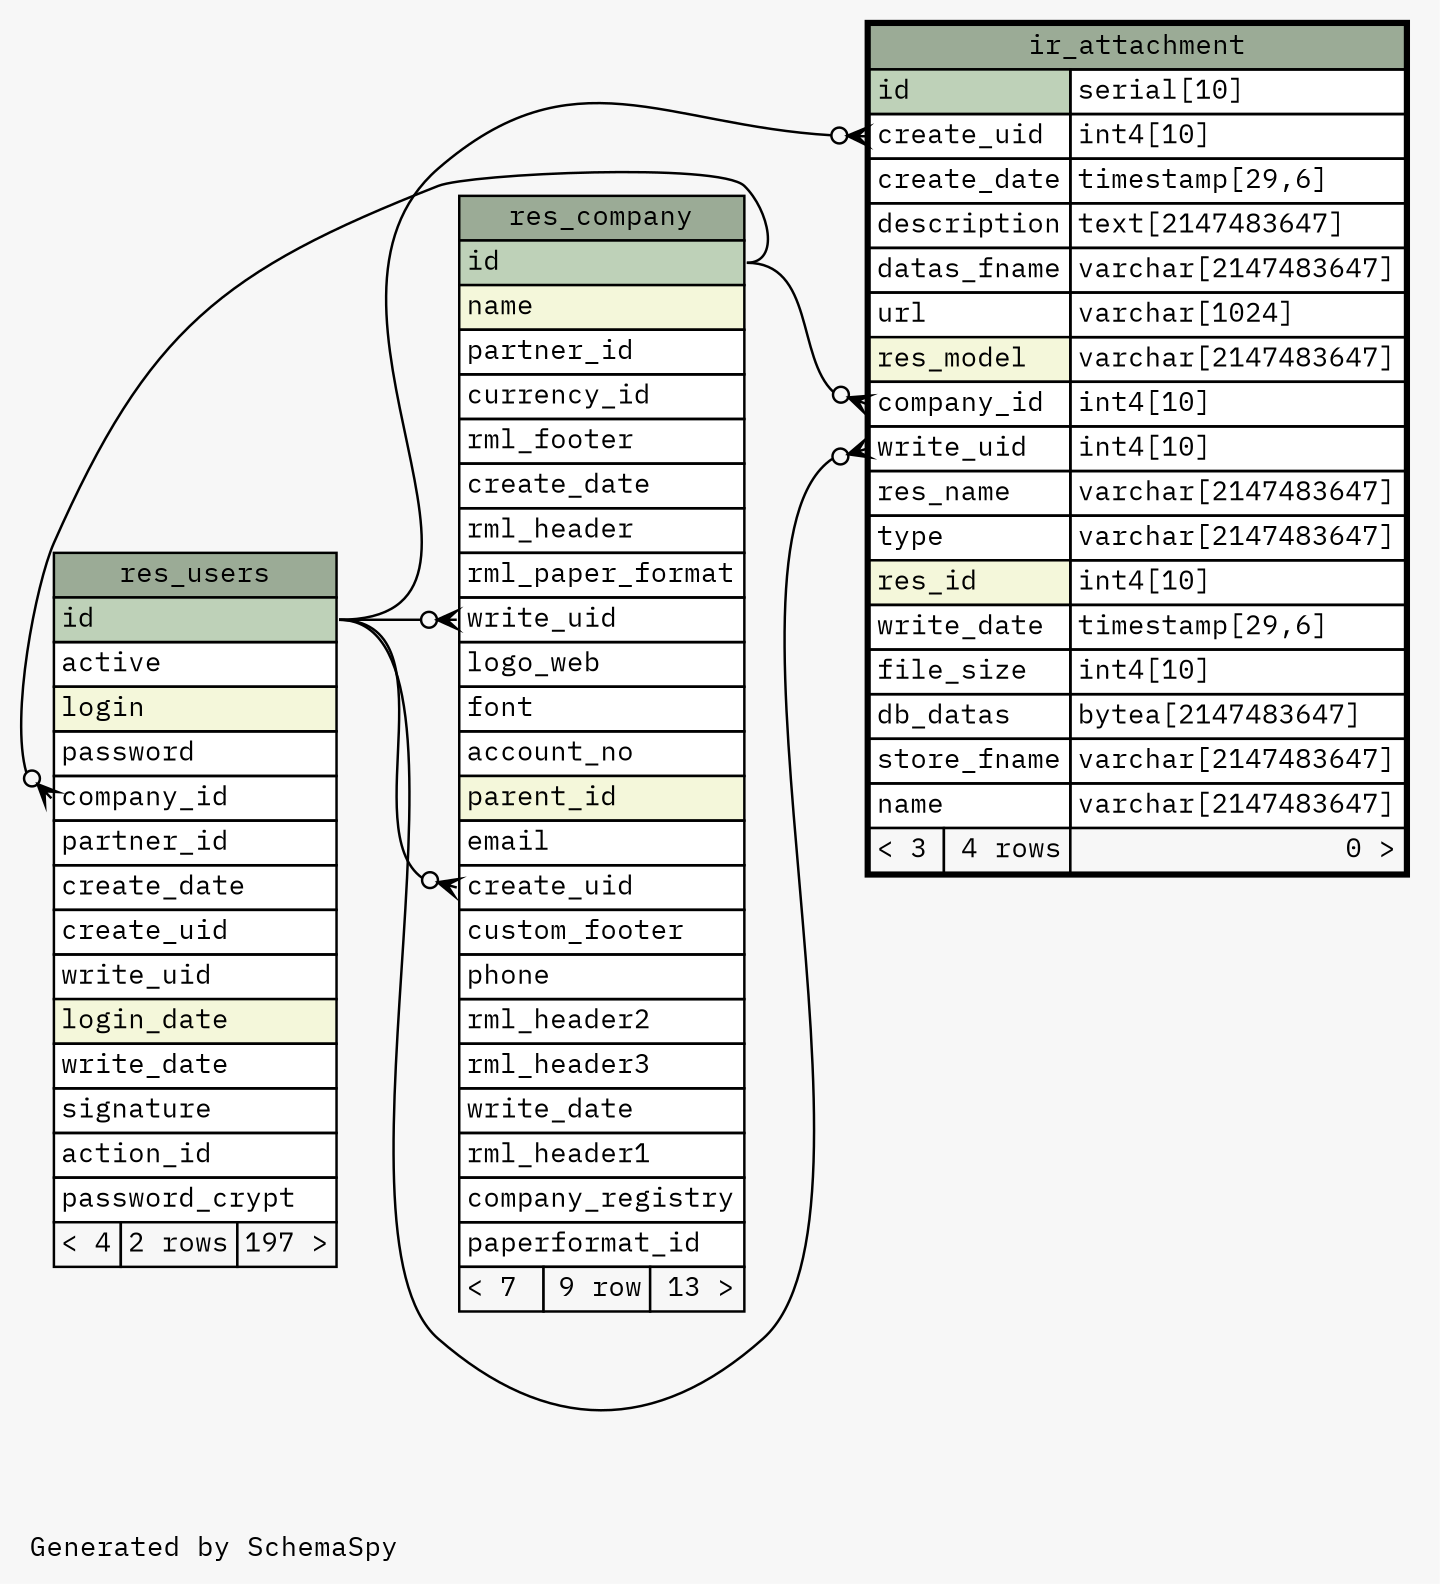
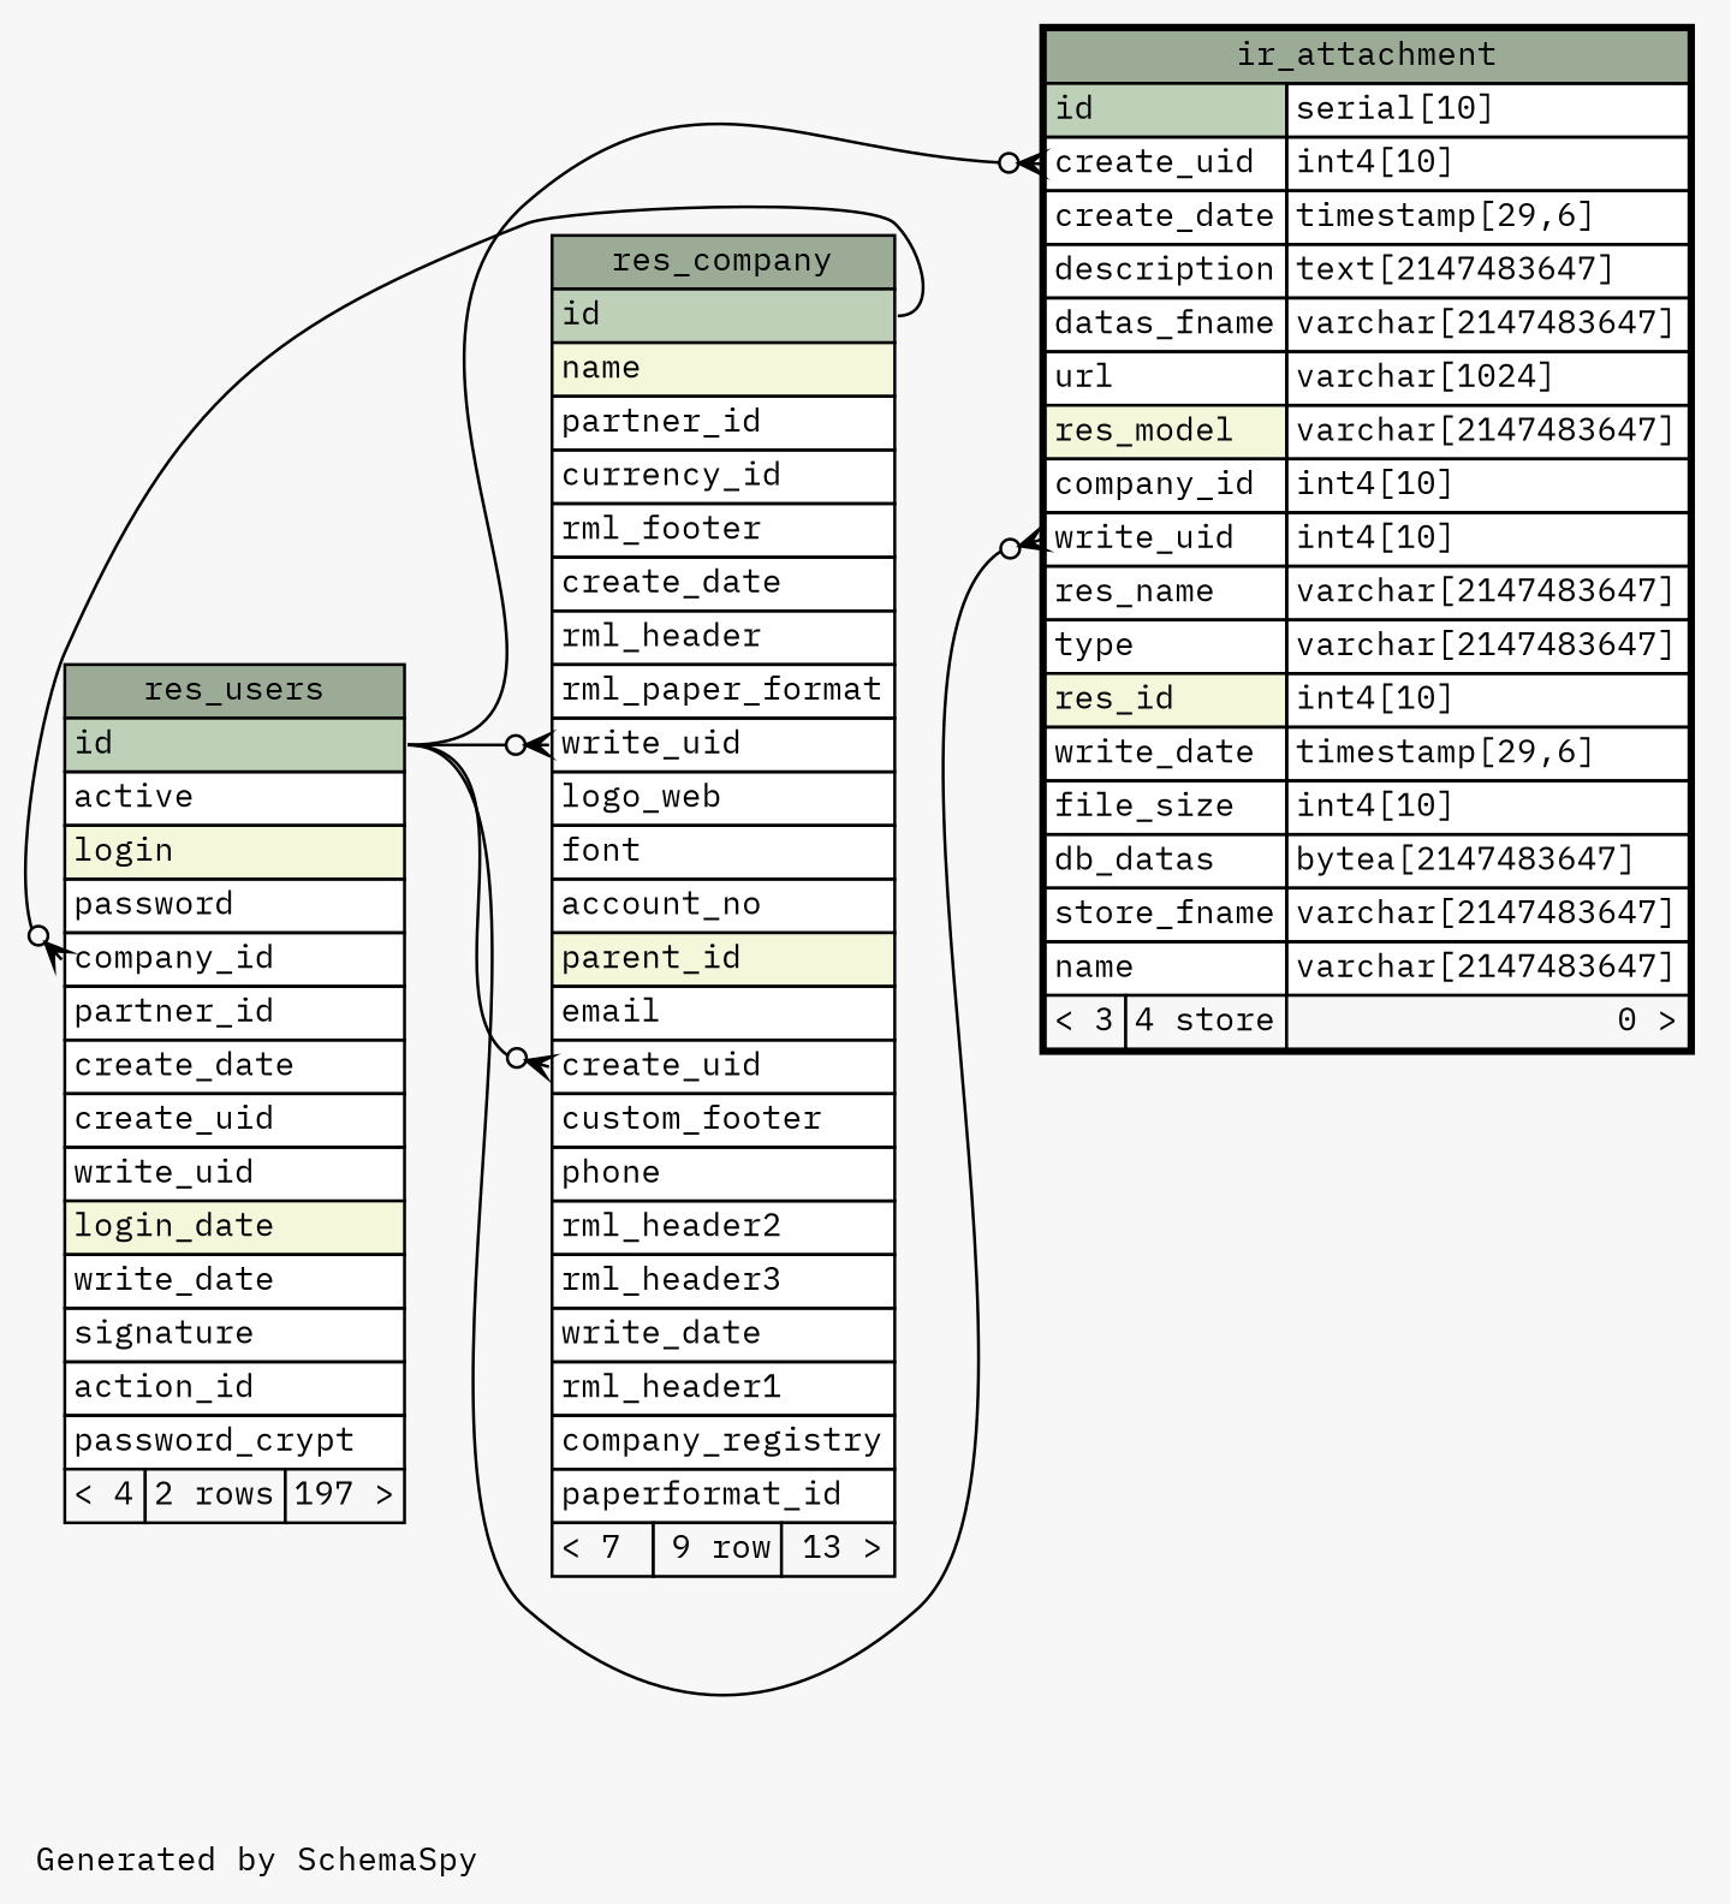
  digraph {
    bgcolor="#f7f7f7"
    fontname="IBM Plex Mono"
    fontsize=11
    label="\nGenerated by SchemaSpy"
    labeljust=l
    nodesep=0.18
    rankdir=RL
    ranksep=0.46
    node [fontname="IBM Plex Mono" fontsize=11 shape=plaintext]
    edge [arrowhead=none arrowsize=0.8 arrowtail=crowodot dir=back fontname="IBM Plex Mono" headport="id:e" tailport="company_id:w"]
-   n1 [label=<     <TABLE BORDER="2" CELLBORDER="1" CELLSPACING="0" BGCOLOR="#ffffff">       <TR><TD COLSPAN="3" BGCOLOR="#9bab96" ALIGN="CENTER">ir_attachment</TD></TR>       <TR><TD PORT="id" COLSPAN="2" BGCOLOR="#bed1b8" ALIGN="LEFT">id</TD><TD PORT="id.type" ALIGN="LEFT">serial[10]</TD></TR>       <TR><TD PORT="create_uid" COLSPAN="2" ALIGN="LEFT">create_uid</TD><TD PORT="create_uid.type" ALIGN="LEFT">int4[10]</TD></TR>       <TR><TD PORT="create_date" COLSPAN="2" ALIGN="LEFT">create_date</TD><TD PORT="create_date.type" ALIGN="LEFT">timestamp[29,6]</TD></TR>       <TR><TD PORT="description" COLSPAN="2" ALIGN="LEFT">description</TD><TD PORT="description.type" ALIGN="LEFT">text[2147483647]</TD></TR>       <TR><TD PORT="datas_fname" COLSPAN="2" ALIGN="LEFT">datas_fname</TD><TD PORT="datas_fname.type" ALIGN="LEFT">varchar[2147483647]</TD></TR>       <TR><TD PORT="url" COLSPAN="2" ALIGN="LEFT">url</TD><TD PORT="url.type" ALIGN="LEFT">varchar[1024]</TD></TR>       <TR><TD PORT="res_model" COLSPAN="2" BGCOLOR="#f4f7da" ALIGN="LEFT">res_model</TD><TD PORT="res_model.type" ALIGN="LEFT">varchar[2147483647]</TD></TR>       <TR><TD PORT="company_id" COLSPAN="2" ALIGN="LEFT">company_id</TD><TD PORT="company_id.type" ALIGN="LEFT">int4[10]</TD></TR>       <TR><TD PORT="write_uid" COLSPAN="2" ALIGN="LEFT">write_uid</TD><TD PORT="write_uid.type" ALIGN="LEFT">int4[10]</TD></TR>       <TR><TD PORT="res_name" COLSPAN="2" ALIGN="LEFT">res_name</TD><TD PORT="res_name.type" ALIGN="LEFT">varchar[2147483647]</TD></TR>       <TR><TD PORT="type" COLSPAN="2" ALIGN="LEFT">type</TD><TD PORT="type.type" ALIGN="LEFT">varchar[2147483647]</TD></TR>       <TR><TD PORT="res_id" COLSPAN="2" BGCOLOR="#f4f7da" ALIGN="LEFT">res_id</TD><TD PORT="res_id.type" ALIGN="LEFT">int4[10]</TD></TR>       <TR><TD PORT="write_date" COLSPAN="2" ALIGN="LEFT">write_date</TD><TD PORT="write_date.type" ALIGN="LEFT">timestamp[29,6]</TD></TR>       <TR><TD PORT="file_size" COLSPAN="2" ALIGN="LEFT">file_size</TD><TD PORT="file_size.type" ALIGN="LEFT">int4[10]</TD></TR>       <TR><TD PORT="db_datas" COLSPAN="2" ALIGN="LEFT">db_datas</TD><TD PORT="db_datas.type" ALIGN="LEFT">bytea[2147483647]</TD></TR>       <TR><TD PORT="store_fname" COLSPAN="2" ALIGN="LEFT">store_fname</TD><TD PORT="store_fname.type" ALIGN="LEFT">varchar[2147483647]</TD></TR>       <TR><TD PORT="name" COLSPAN="2" ALIGN="LEFT">name</TD><TD PORT="name.type" ALIGN="LEFT">varchar[2147483647]</TD></TR>       <TR><TD ALIGN="LEFT" BGCOLOR="#f7f7f7">&lt; 3</TD><TD ALIGN="RIGHT" BGCOLOR="#f7f7f7">4 rows</TD><TD ALIGN="RIGHT" BGCOLOR="#f7f7f7">0 &gt;</TD></TR>     </TABLE>>]
+   n1 [label=<     <TABLE BORDER="2" CELLBORDER="1" CELLSPACING="0" BGCOLOR="#ffffff">       <TR><TD COLSPAN="3" BGCOLOR="#9bab96" ALIGN="CENTER">ir_attachment</TD></TR>       <TR><TD PORT="id" COLSPAN="2" BGCOLOR="#bed1b8" ALIGN="LEFT">id</TD><TD PORT="id.type" ALIGN="LEFT">serial[10]</TD></TR>       <TR><TD PORT="create_uid" COLSPAN="2" ALIGN="LEFT">create_uid</TD><TD PORT="create_uid.type" ALIGN="LEFT">int4[10]</TD></TR>       <TR><TD PORT="create_date" COLSPAN="2" ALIGN="LEFT">create_date</TD><TD PORT="create_date.type" ALIGN="LEFT">timestamp[29,6]</TD></TR>       <TR><TD PORT="description" COLSPAN="2" ALIGN="LEFT">description</TD><TD PORT="description.type" ALIGN="LEFT">text[2147483647]</TD></TR>       <TR><TD PORT="datas_fname" COLSPAN="2" ALIGN="LEFT">datas_fname</TD><TD PORT="datas_fname.type" ALIGN="LEFT">varchar[2147483647]</TD></TR>       <TR><TD PORT="url" COLSPAN="2" ALIGN="LEFT">url</TD><TD PORT="url.type" ALIGN="LEFT">varchar[1024]</TD></TR>       <TR><TD PORT="res_model" COLSPAN="2" BGCOLOR="#f4f7da" ALIGN="LEFT">res_model</TD><TD PORT="res_model.type" ALIGN="LEFT">varchar[2147483647]</TD></TR>       <TR><TD PORT="company_id" COLSPAN="2" ALIGN="LEFT">company_id</TD><TD PORT="company_id.type" ALIGN="LEFT">int4[10]</TD></TR>       <TR><TD PORT="write_uid" COLSPAN="2" ALIGN="LEFT">write_uid</TD><TD PORT="write_uid.type" ALIGN="LEFT">int4[10]</TD></TR>       <TR><TD PORT="res_name" COLSPAN="2" ALIGN="LEFT">res_name</TD><TD PORT="res_name.type" ALIGN="LEFT">varchar[2147483647]</TD></TR>       <TR><TD PORT="type" COLSPAN="2" ALIGN="LEFT">type</TD><TD PORT="type.type" ALIGN="LEFT">varchar[2147483647]</TD></TR>       <TR><TD PORT="res_id" COLSPAN="2" BGCOLOR="#f4f7da" ALIGN="LEFT">res_id</TD><TD PORT="res_id.type" ALIGN="LEFT">int4[10]</TD></TR>       <TR><TD PORT="write_date" COLSPAN="2" ALIGN="LEFT">write_date</TD><TD PORT="write_date.type" ALIGN="LEFT">timestamp[29,6]</TD></TR>       <TR><TD PORT="file_size" COLSPAN="2" ALIGN="LEFT">file_size</TD><TD PORT="file_size.type" ALIGN="LEFT">int4[10]</TD></TR>       <TR><TD PORT="db_datas" COLSPAN="2" ALIGN="LEFT">db_datas</TD><TD PORT="db_datas.type" ALIGN="LEFT">bytea[2147483647]</TD></TR>       <TR><TD PORT="store_fname" COLSPAN="2" ALIGN="LEFT">store_fname</TD><TD PORT="store_fname.type" ALIGN="LEFT">varchar[2147483647]</TD></TR>       <TR><TD PORT="name" COLSPAN="2" ALIGN="LEFT">name</TD><TD PORT="name.type" ALIGN="LEFT">varchar[2147483647]</TD></TR>       <TR><TD ALIGN="LEFT" BGCOLOR="#f7f7f7">&lt; 3</TD><TD ALIGN="RIGHT" BGCOLOR="#f7f7f7">4 store</TD><TD ALIGN="RIGHT" BGCOLOR="#f7f7f7">0 &gt;</TD></TR>     </TABLE>>]
    n2 [label=<     <TABLE BORDER="0" CELLBORDER="1" CELLSPACING="0" BGCOLOR="#ffffff">       <TR><TD COLSPAN="3" BGCOLOR="#9bab96" ALIGN="CENTER">res_company</TD></TR>       <TR><TD PORT="id" COLSPAN="3" BGCOLOR="#bed1b8" ALIGN="LEFT">id</TD></TR>       <TR><TD PORT="name" COLSPAN="3" BGCOLOR="#f4f7da" ALIGN="LEFT">name</TD></TR>       <TR><TD PORT="partner_id" COLSPAN="3" ALIGN="LEFT">partner_id</TD></TR>       <TR><TD PORT="currency_id" COLSPAN="3" ALIGN="LEFT">currency_id</TD></TR>       <TR><TD PORT="rml_footer" COLSPAN="3" ALIGN="LEFT">rml_footer</TD></TR>       <TR><TD PORT="create_date" COLSPAN="3" ALIGN="LEFT">create_date</TD></TR>       <TR><TD PORT="rml_header" COLSPAN="3" ALIGN="LEFT">rml_header</TD></TR>       <TR><TD PORT="rml_paper_format" COLSPAN="3" ALIGN="LEFT">rml_paper_format</TD></TR>       <TR><TD PORT="write_uid" COLSPAN="3" ALIGN="LEFT">write_uid</TD></TR>       <TR><TD PORT="logo_web" COLSPAN="3" ALIGN="LEFT">logo_web</TD></TR>       <TR><TD PORT="font" COLSPAN="3" ALIGN="LEFT">font</TD></TR>       <TR><TD PORT="account_no" COLSPAN="3" ALIGN="LEFT">account_no</TD></TR>       <TR><TD PORT="parent_id" COLSPAN="3" BGCOLOR="#f4f7da" ALIGN="LEFT">parent_id</TD></TR>       <TR><TD PORT="email" COLSPAN="3" ALIGN="LEFT">email</TD></TR>       <TR><TD PORT="create_uid" COLSPAN="3" ALIGN="LEFT">create_uid</TD></TR>       <TR><TD PORT="custom_footer" COLSPAN="3" ALIGN="LEFT">custom_footer</TD></TR>       <TR><TD PORT="phone" COLSPAN="3" ALIGN="LEFT">phone</TD></TR>       <TR><TD PORT="rml_header2" COLSPAN="3" ALIGN="LEFT">rml_header2</TD></TR>       <TR><TD PORT="rml_header3" COLSPAN="3" ALIGN="LEFT">rml_header3</TD></TR>       <TR><TD PORT="write_date" COLSPAN="3" ALIGN="LEFT">write_date</TD></TR>       <TR><TD PORT="rml_header1" COLSPAN="3" ALIGN="LEFT">rml_header1</TD></TR>       <TR><TD PORT="company_registry" COLSPAN="3" ALIGN="LEFT">company_registry</TD></TR>       <TR><TD PORT="paperformat_id" COLSPAN="3" ALIGN="LEFT">paperformat_id</TD></TR>       <TR><TD ALIGN="LEFT" BGCOLOR="#f7f7f7">&lt; 7</TD><TD ALIGN="RIGHT" BGCOLOR="#f7f7f7">9 row</TD><TD ALIGN="RIGHT" BGCOLOR="#f7f7f7">13 &gt;</TD></TR>     </TABLE>>]
    n3 [label=<     <TABLE BORDER="0" CELLBORDER="1" CELLSPACING="0" BGCOLOR="#ffffff">       <TR><TD COLSPAN="3" BGCOLOR="#9bab96" ALIGN="CENTER">res_users</TD></TR>       <TR><TD PORT="id" COLSPAN="3" BGCOLOR="#bed1b8" ALIGN="LEFT">id</TD></TR>       <TR><TD PORT="active" COLSPAN="3" ALIGN="LEFT">active</TD></TR>       <TR><TD PORT="login" COLSPAN="3" BGCOLOR="#f4f7da" ALIGN="LEFT">login</TD></TR>       <TR><TD PORT="password" COLSPAN="3" ALIGN="LEFT">password</TD></TR>       <TR><TD PORT="company_id" COLSPAN="3" ALIGN="LEFT">company_id</TD></TR>       <TR><TD PORT="partner_id" COLSPAN="3" ALIGN="LEFT">partner_id</TD></TR>       <TR><TD PORT="create_date" COLSPAN="3" ALIGN="LEFT">create_date</TD></TR>       <TR><TD PORT="create_uid" COLSPAN="3" ALIGN="LEFT">create_uid</TD></TR>       <TR><TD PORT="write_uid" COLSPAN="3" ALIGN="LEFT">write_uid</TD></TR>       <TR><TD PORT="login_date" COLSPAN="3" BGCOLOR="#f4f7da" ALIGN="LEFT">login_date</TD></TR>       <TR><TD PORT="write_date" COLSPAN="3" ALIGN="LEFT">write_date</TD></TR>       <TR><TD PORT="signature" COLSPAN="3" ALIGN="LEFT">signature</TD></TR>       <TR><TD PORT="action_id" COLSPAN="3" ALIGN="LEFT">action_id</TD></TR>       <TR><TD PORT="password_crypt" COLSPAN="3" ALIGN="LEFT">password_crypt</TD></TR>       <TR><TD ALIGN="LEFT" BGCOLOR="#f7f7f7">&lt; 4</TD><TD ALIGN="RIGHT" BGCOLOR="#f7f7f7">2 rows</TD><TD ALIGN="RIGHT" BGCOLOR="#f7f7f7">197 &gt;</TD></TR>     </TABLE>>]
-   n1 -> n2
    n1 -> n3 [tailport="create_uid:w"]
    n1 -> n3 [tailport="write_uid:w"]
    n2 -> n3 [tailport="create_uid:w"]
    n2 -> n3 [tailport="write_uid:w"]
    n3 -> n2
  }
